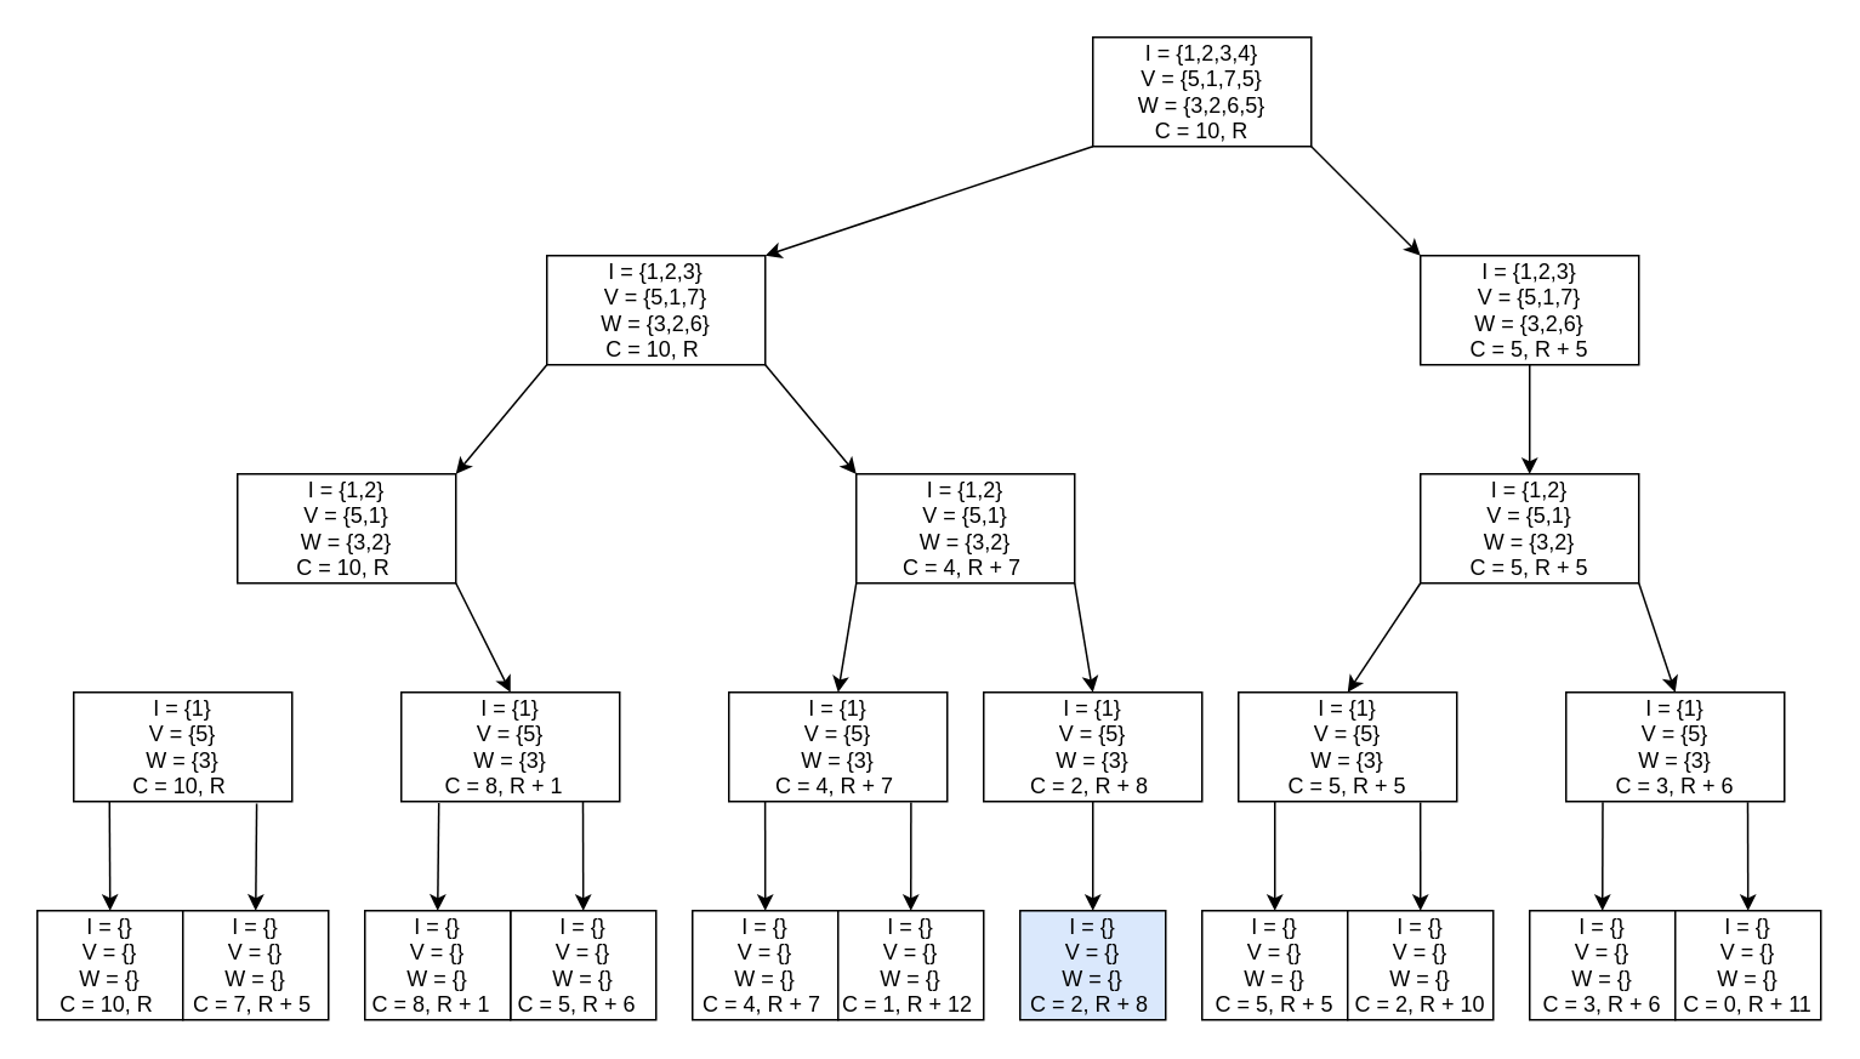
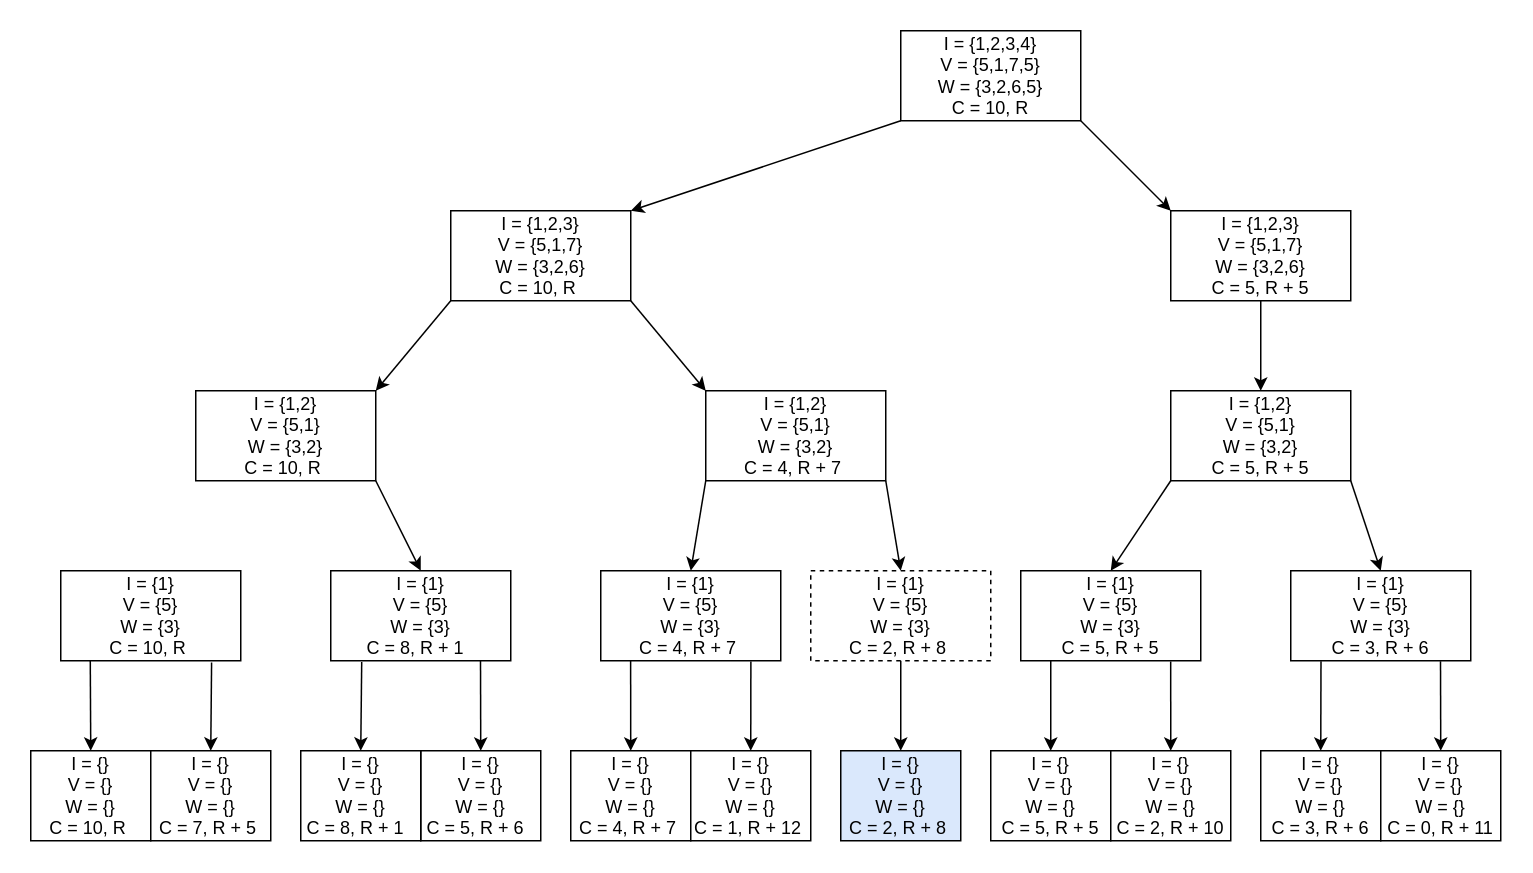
  <mxCell id="0" />
  <mxCell id="1" parent="0" />
  <mxCell id="2" value="I = {1,2,3,4}&lt;br&gt;V = {5,1,7,5}&lt;br&gt;W = {3,2,6,5}&lt;br&gt;C = 10, R" style="rounded=0;whiteSpace=wrap;html=1;" vertex="1" parent="1"><mxGeometry x="600" y="20" width="120" height="60" as="geometry" /></mxCell>
  <mxCell id="3" value="I = {1,2,3}&lt;br&gt;V = {5,1,7}&lt;br&gt;W = {3,2,6}&lt;br&gt;C = 10, R&amp;nbsp;" style="rounded=0;whiteSpace=wrap;html=1;" vertex="1" parent="1"><mxGeometry x="300" y="140" width="120" height="60" as="geometry" /></mxCell>
  <mxCell id="4" value="I = {1,2,3}&lt;br&gt;V = {5,1,7}&lt;br&gt;W = {3,2,6}&lt;br&gt;C = 5, R + 5" style="rounded=0;whiteSpace=wrap;html=1;" vertex="1" parent="1"><mxGeometry x="780" y="140" width="120" height="60" as="geometry" /></mxCell>
  <mxCell id="5" value="" style="endArrow=classic;html=1;rounded=0;entryX=0;entryY=0;entryDx=0;entryDy=0;exitX=1;exitY=1;exitDx=0;exitDy=0;" edge="1" parent="1" source="2" target="4"><mxGeometry width="50" height="50" relative="1" as="geometry"><mxPoint x="640" y="120" as="sourcePoint" /><mxPoint x="700" y="150" as="targetPoint" /></mxGeometry></mxCell>
  <mxCell id="6" value="" style="endArrow=classic;html=1;rounded=0;entryX=1;entryY=0;entryDx=0;entryDy=0;exitX=0;exitY=1;exitDx=0;exitDy=0;" edge="1" parent="1" source="2" target="3"><mxGeometry width="50" height="50" relative="1" as="geometry"><mxPoint x="640" y="120" as="sourcePoint" /><mxPoint x="700" y="150" as="targetPoint" /></mxGeometry></mxCell>
  <mxCell id="7" value="I = {1,2}&lt;br&gt;V = {5,1}&lt;br&gt;W = {3,2}&lt;br&gt;C = 10, R&amp;nbsp;" style="rounded=0;whiteSpace=wrap;html=1;" vertex="1" parent="1"><mxGeometry x="130" y="260" width="120" height="60" as="geometry" /></mxCell>
  <mxCell id="8" value="I = {1,2}&lt;br&gt;V = {5,1}&lt;br&gt;W = {3,2}&lt;br&gt;C = 4, R + 7&amp;nbsp;" style="rounded=0;whiteSpace=wrap;html=1;" vertex="1" parent="1"><mxGeometry x="470" y="260" width="120" height="60" as="geometry" /></mxCell>
  <mxCell id="9" value="I = {1,2}&lt;br&gt;V = {5,1}&lt;br&gt;W = {3,2}&lt;br&gt;C = 5, R + 5" style="rounded=0;whiteSpace=wrap;html=1;" vertex="1" parent="1"><mxGeometry x="780" y="260" width="120" height="60" as="geometry" /></mxCell>
  <mxCell id="10" value="" style="endArrow=classic;html=1;rounded=0;entryX=0.5;entryY=0;entryDx=0;entryDy=0;exitX=0.5;exitY=1;exitDx=0;exitDy=0;" edge="1" parent="1" source="4" target="9"><mxGeometry width="50" height="50" relative="1" as="geometry"><mxPoint x="680" y="260" as="sourcePoint" /><mxPoint x="730" y="210" as="targetPoint" /></mxGeometry></mxCell>
  <mxCell id="11" value="" style="endArrow=classic;html=1;rounded=0;exitX=1;exitY=1;exitDx=0;exitDy=0;entryX=0;entryY=0;entryDx=0;entryDy=0;" edge="1" parent="1" source="3" target="8"><mxGeometry width="50" height="50" relative="1" as="geometry"><mxPoint x="680" y="260" as="sourcePoint" /><mxPoint x="730" y="210" as="targetPoint" /></mxGeometry></mxCell>
  <mxCell id="12" value="" style="endArrow=classic;html=1;rounded=0;exitX=0;exitY=1;exitDx=0;exitDy=0;entryX=1;entryY=0;entryDx=0;entryDy=0;" edge="1" parent="1" source="3" target="7"><mxGeometry width="50" height="50" relative="1" as="geometry"><mxPoint x="680" y="260" as="sourcePoint" /><mxPoint x="730" y="210" as="targetPoint" /></mxGeometry></mxCell>
  <mxCell id="13" value="I = {1}&lt;br&gt;V = {5}&lt;br&gt;W = {3}&lt;br&gt;C = 3, R + 6" style="rounded=0;whiteSpace=wrap;html=1;" vertex="1" parent="1"><mxGeometry x="860" y="380" width="120" height="60" as="geometry" /></mxCell>
  <mxCell id="14" value="I = {1}&lt;br&gt;V = {5}&lt;br&gt;W = {3}&lt;br&gt;C = 5, R + 5" style="rounded=0;whiteSpace=wrap;html=1;" vertex="1" parent="1"><mxGeometry x="680" y="380" width="120" height="60" as="geometry" /></mxCell>
  <mxCell id="15" value="" style="endArrow=classic;html=1;rounded=0;entryX=0.5;entryY=0;entryDx=0;entryDy=0;exitX=1;exitY=1;exitDx=0;exitDy=0;" edge="1" parent="1" source="9" target="13"><mxGeometry width="50" height="50" relative="1" as="geometry"><mxPoint x="730" y="330" as="sourcePoint" /><mxPoint x="780" y="280" as="targetPoint" /></mxGeometry></mxCell>
  <mxCell id="16" value="" style="endArrow=classic;html=1;rounded=0;entryX=0.5;entryY=0;entryDx=0;entryDy=0;exitX=0;exitY=1;exitDx=0;exitDy=0;" edge="1" parent="1" source="9" target="14"><mxGeometry width="50" height="50" relative="1" as="geometry"><mxPoint x="730" y="360" as="sourcePoint" /><mxPoint x="780" y="310" as="targetPoint" /></mxGeometry></mxCell>
  <mxCell id="17" value="I = {}&lt;br&gt;V = {}&lt;br&gt;W = {}&lt;br&gt;C = 3, R + 6" style="rounded=0;whiteSpace=wrap;html=1;" vertex="1" parent="1"><mxGeometry x="840" y="500" width="80" height="60" as="geometry" /></mxCell>
  <mxCell id="18" value="I = {}&lt;br&gt;V = {}&lt;br&gt;W = {}&lt;br&gt;C = 0, R + 11" style="rounded=0;whiteSpace=wrap;html=1;" vertex="1" parent="1"><mxGeometry x="920" y="500" width="80" height="60" as="geometry" /></mxCell>
  <mxCell id="19" value="" style="endArrow=classic;html=1;rounded=0;exitX=0.168;exitY=1.006;exitDx=0;exitDy=0;exitPerimeter=0;entryX=0.5;entryY=0;entryDx=0;entryDy=0;" edge="1" parent="1" source="13" target="17"><mxGeometry width="50" height="50" relative="1" as="geometry"><mxPoint x="650" y="520" as="sourcePoint" /><mxPoint x="700" y="470" as="targetPoint" /></mxGeometry></mxCell>
  <mxCell id="20" value="" style="endArrow=classic;html=1;rounded=0;exitX=0.832;exitY=1.006;exitDx=0;exitDy=0;exitPerimeter=0;entryX=0.5;entryY=0;entryDx=0;entryDy=0;" edge="1" parent="1" source="13" target="18"><mxGeometry width="50" height="50" relative="1" as="geometry"><mxPoint x="650" y="520" as="sourcePoint" /><mxPoint x="700" y="470" as="targetPoint" /></mxGeometry></mxCell>
  <mxCell id="21" value="I = {}&lt;br&gt;V = {}&lt;br&gt;W = {}&lt;br&gt;C = 5, R + 5" style="rounded=0;whiteSpace=wrap;html=1;" vertex="1" parent="1"><mxGeometry x="660" y="500" width="80" height="60" as="geometry" /></mxCell>
  <mxCell id="22" value="I = {}&lt;br&gt;V = {}&lt;br&gt;W = {}&lt;br&gt;C = 2, R + 10" style="rounded=0;whiteSpace=wrap;html=1;" vertex="1" parent="1"><mxGeometry x="740" y="500" width="80" height="60" as="geometry" /></mxCell>
  <mxCell id="23" value="" style="endArrow=classic;html=1;rounded=0;exitX=0.833;exitY=1.009;exitDx=0;exitDy=0;entryX=0.5;entryY=0;entryDx=0;entryDy=0;exitPerimeter=0;" edge="1" parent="1" source="14" target="22"><mxGeometry width="50" height="50" relative="1" as="geometry"><mxPoint x="730" y="530" as="sourcePoint" /><mxPoint x="780" y="480" as="targetPoint" /></mxGeometry></mxCell>
  <mxCell id="24" value="" style="endArrow=classic;html=1;rounded=0;entryX=0.5;entryY=0;entryDx=0;entryDy=0;" edge="1" parent="1" target="21"><mxGeometry width="50" height="50" relative="1" as="geometry"><mxPoint x="700" y="440" as="sourcePoint" /><mxPoint x="780" y="480" as="targetPoint" /></mxGeometry></mxCell>
  <mxCell id="25" value="I = {1}&lt;br&gt;V = {5}&lt;br&gt;W = {3}&lt;br&gt;C = 10, R&amp;nbsp;" style="rounded=0;whiteSpace=wrap;html=1;" vertex="1" parent="1"><mxGeometry x="40" y="380" width="120" height="60" as="geometry" /></mxCell>
  <mxCell id="26" value="I = {}&lt;br&gt;V = {}&lt;br&gt;W = {}&lt;br&gt;C = 10, R&amp;nbsp;" style="rounded=0;whiteSpace=wrap;html=1;" vertex="1" parent="1"><mxGeometry x="20" y="500" width="80" height="60" as="geometry" /></mxCell>
  <mxCell id="27" value="" style="endArrow=classic;html=1;rounded=0;exitX=0.164;exitY=0.999;exitDx=0;exitDy=0;entryX=0.5;entryY=0;entryDx=0;entryDy=0;exitPerimeter=0;" edge="1" parent="1" source="25" target="26"><mxGeometry width="50" height="50" relative="1" as="geometry"><mxPoint x="567.68" y="352.64" as="sourcePoint" /><mxPoint x="531.28" y="386.88" as="targetPoint" /></mxGeometry></mxCell>
  <mxCell id="28" value="I = {1}&lt;br&gt;V = {5}&lt;br&gt;W = {3}&lt;br&gt;C = 8, R + 1&amp;nbsp;&amp;nbsp;" style="rounded=0;whiteSpace=wrap;html=1;" vertex="1" parent="1"><mxGeometry y="380" width="120" height="60" as="geometry" x="220" /></mxCell>
  <mxCell id="29" value="" style="endArrow=classic;html=1;rounded=0;exitX=1;exitY=1;exitDx=0;exitDy=0;entryX=0.5;entryY=0;entryDx=0;entryDy=0;" edge="1" parent="1" source="7" target="28"><mxGeometry width="50" height="50" relative="1" as="geometry"><mxPoint x="278.64" y="339.52" as="sourcePoint" /><mxPoint x="181.28" y="376.88" as="targetPoint" /></mxGeometry></mxCell>
  <mxCell id="30" value="I = {}&lt;br&gt;V = {}&lt;br&gt;W = {}&lt;br&gt;C = 5, R + 6&amp;nbsp;&amp;nbsp;" style="rounded=0;whiteSpace=wrap;html=1;" vertex="1" parent="1"><mxGeometry x="280" y="500" width="80" height="60" as="geometry" /></mxCell>
  <mxCell id="31" value="I = {}&lt;br&gt;V = {}&lt;br&gt;W = {}&lt;br&gt;C = 8, R + 1&amp;nbsp;&amp;nbsp;" style="rounded=0;whiteSpace=wrap;html=1;" vertex="1" parent="1"><mxGeometry x="200" y="500" width="80" height="60" as="geometry" /></mxCell>
  <mxCell id="32" value="" style="endArrow=classic;html=1;rounded=0;entryX=0.5;entryY=0;entryDx=0;entryDy=0;exitX=0.172;exitY=1.014;exitDx=0;exitDy=0;exitPerimeter=0;" edge="1" parent="1" source="28" target="31"><mxGeometry width="50" height="50" relative="1" as="geometry"><mxPoint x="394.64" y="342.82" as="sourcePoint" /><mxPoint x="425.36" y="381.5" as="targetPoint" /></mxGeometry></mxCell>
  <mxCell id="33" value="" style="endArrow=classic;html=1;rounded=0;exitX=0.832;exitY=1;exitDx=0;exitDy=0;entryX=0.5;entryY=0;entryDx=0;entryDy=0;exitPerimeter=0;" edge="1" parent="1" source="28" target="30"><mxGeometry width="50" height="50" relative="1" as="geometry"><mxPoint x="404.64" y="352.82" as="sourcePoint" /><mxPoint x="350" y="490" as="targetPoint" /></mxGeometry></mxCell>
  <mxCell id="34" value="I = {}&lt;br&gt;V = {}&lt;br&gt;W = {}&lt;br&gt;C = 7, R + 5&amp;nbsp;" style="rounded=0;whiteSpace=wrap;html=1;" vertex="1" parent="1"><mxGeometry x="100" y="500" width="80" height="60" as="geometry" /></mxCell>
  <mxCell id="35" value="" style="endArrow=classic;html=1;rounded=0;exitX=0.838;exitY=1.02;exitDx=0;exitDy=0;entryX=0.5;entryY=0;entryDx=0;entryDy=0;exitPerimeter=0;" edge="1" parent="1" source="25" target="34"><mxGeometry width="50" height="50" relative="1" as="geometry"><mxPoint x="560" y="430" as="sourcePoint" /><mxPoint x="610" y="380" as="targetPoint" /></mxGeometry></mxCell>
  <mxCell id="36" value="I = {1}&lt;br&gt;V = {5}&lt;br&gt;W = {3}&lt;br&gt;C = 4, R + 7&amp;nbsp;" style="rounded=0;whiteSpace=wrap;html=1;" vertex="1" parent="1"><mxGeometry x="400" y="380" width="120" height="60" as="geometry" /></mxCell>
- <mxCell id="37" value="I = {1}&lt;br&gt;V = {5}&lt;br&gt;W = {3}&lt;br&gt;C = 2, R + 8&amp;nbsp;" style="rounded=0;whiteSpace=wrap;html=1;" vertex="1" parent="1"><mxGeometry x="540" y="380" width="120" height="60" as="geometry" /></mxCell>
+ <mxCell id="37" value="I = {1}&lt;br&gt;V = {5}&lt;br&gt;W = {3}&lt;br&gt;C = 2, R + 8&amp;nbsp;" style="rounded=0;whiteSpace=wrap;html=1;dashed=1;" vertex="1" parent="1"><mxGeometry x="540" y="380" width="120" height="60" as="geometry" /></mxCell>
  <mxCell id="38" value="" style="endArrow=classic;html=1;rounded=0;exitX=0;exitY=1;exitDx=0;exitDy=0;entryX=0.5;entryY=0;entryDx=0;entryDy=0;" edge="1" parent="1" source="8" target="36"><mxGeometry width="50" height="50" relative="1" as="geometry"><mxPoint x="420" y="440" as="sourcePoint" /><mxPoint x="550" y="370" as="targetPoint" /></mxGeometry></mxCell>
  <mxCell id="39" value="" style="endArrow=classic;html=1;rounded=0;exitX=1;exitY=1;exitDx=0;exitDy=0;entryX=0.5;entryY=0;entryDx=0;entryDy=0;" edge="1" parent="1" source="8" target="37"><mxGeometry width="50" height="50" relative="1" as="geometry"><mxPoint x="430" y="450" as="sourcePoint" /><mxPoint x="490" y="510" as="targetPoint" /></mxGeometry></mxCell>
  <mxCell id="40" value="I = {}&lt;br&gt;V = {}&lt;br&gt;W = {}&lt;br&gt;C = 2, R + 8&amp;nbsp;" style="rounded=0;whiteSpace=wrap;html=1;fillColor=#dae8fc;" vertex="1" parent="1"><mxGeometry x="560" y="500" width="80" height="60" as="geometry" /></mxCell>
  <mxCell id="41" value="" style="endArrow=classic;html=1;rounded=0;entryX=0.5;entryY=0;entryDx=0;entryDy=0;exitX=0.5;exitY=1;exitDx=0;exitDy=0;" edge="1" parent="1" source="37" target="40"><mxGeometry width="50" height="50" relative="1" as="geometry"><mxPoint x="550" y="420" as="sourcePoint" /><mxPoint x="600" y="370" as="targetPoint" /></mxGeometry></mxCell>
  <mxCell id="42" value="I = {}&lt;br&gt;V = {}&lt;br&gt;W = {}&lt;br&gt;C = 4, R + 7&amp;nbsp;" style="rounded=0;whiteSpace=wrap;html=1;" vertex="1" parent="1"><mxGeometry x="380" y="500" width="80" height="60" as="geometry" /></mxCell>
  <mxCell id="43" value="I = {}&lt;br&gt;V = {}&lt;br&gt;W = {}&lt;br&gt;C = 1, R + 12&amp;nbsp;" style="rounded=0;whiteSpace=wrap;html=1;" vertex="1" parent="1"><mxGeometry x="460" y="500" width="80" height="60" as="geometry" /></mxCell>
  <mxCell id="44" value="" style="endArrow=classic;html=1;rounded=0;entryX=0.5;entryY=0;entryDx=0;entryDy=0;exitX=0.166;exitY=0.997;exitDx=0;exitDy=0;exitPerimeter=0;" edge="1" parent="1" source="36" target="42"><mxGeometry width="50" height="50" relative="1" as="geometry"><mxPoint x="450" y="420" as="sourcePoint" /><mxPoint x="490" y="440" as="targetPoint" /></mxGeometry></mxCell>
  <mxCell id="45" value="" style="endArrow=classic;html=1;rounded=0;exitX=0.834;exitY=1.007;exitDx=0;exitDy=0;exitPerimeter=0;entryX=0.5;entryY=0;entryDx=0;entryDy=0;" edge="1" parent="1" source="36" target="43"><mxGeometry width="50" height="50" relative="1" as="geometry"><mxPoint x="390" y="430" as="sourcePoint" /><mxPoint x="440" y="380" as="targetPoint" /></mxGeometry></mxCell>
